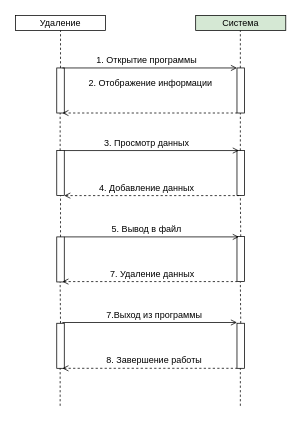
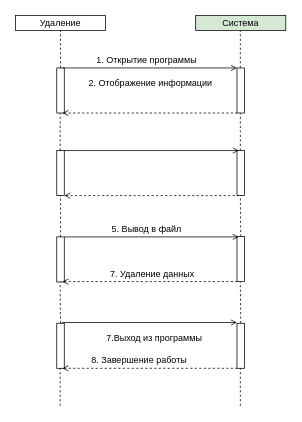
  <mxCell id="0" />
  <mxCell id="1" parent="0" />
  <mxCell id="2" value="" style="rounded=0;whiteSpace=wrap;html=1;" vertex="1" parent="1"><mxGeometry x="75" y="90" width="10" height="60" as="geometry" /></mxCell>
  <mxCell id="3" value="Система" style="rounded=0;whiteSpace=wrap;html=1;fillColor=#d5e8d4;" vertex="1" parent="1"><mxGeometry x="260" y="20" width="120" height="20" as="geometry" /></mxCell>
  <mxCell id="4" value="Удаление" style="rounded=0;whiteSpace=wrap;html=1;" vertex="1" parent="1"><mxGeometry x="20" y="20" width="120" height="20" as="geometry" /></mxCell>
  <mxCell id="5" value="" style="rounded=0;whiteSpace=wrap;html=1;" vertex="1" parent="1"><mxGeometry x="315" y="90" width="10" height="60" as="geometry" /></mxCell>
  <mxCell id="6" value="" style="rounded=0;whiteSpace=wrap;html=1;" vertex="1" parent="1"><mxGeometry x="75" y="200" width="10" height="60" as="geometry" /></mxCell>
  <mxCell id="7" value="" style="rounded=0;whiteSpace=wrap;html=1;" vertex="1" parent="1"><mxGeometry x="315" y="200" width="10" height="60" as="geometry" /></mxCell>
  <mxCell id="8" value="" style="rounded=0;whiteSpace=wrap;html=1;" vertex="1" parent="1"><mxGeometry x="75" y="315" width="10" height="60" as="geometry" /></mxCell>
  <mxCell id="9" value="" style="rounded=0;whiteSpace=wrap;html=1;" vertex="1" parent="1"><mxGeometry x="315" y="314.5" width="10" height="60" as="geometry" /></mxCell>
  <mxCell id="10" value="" style="rounded=0;whiteSpace=wrap;html=1;" vertex="1" parent="1"><mxGeometry x="75" y="430" width="10" height="60" as="geometry" /></mxCell>
  <mxCell id="11" value="" style="rounded=0;whiteSpace=wrap;html=1;" vertex="1" parent="1"><mxGeometry x="315" y="430" width="10" height="60" as="geometry" /></mxCell>
  <mxCell id="12" value="" style="endArrow=open;html=1;entryX=0;entryY=0;entryDx=0;entryDy=0;exitX=0.75;exitY=0;exitDx=0;exitDy=0;endFill=0;" edge="1" parent="1" source="2" target="5"><mxGeometry width="50" height="50" relative="1" as="geometry"><mxPoint x="130" y="230" as="sourcePoint" /><mxPoint x="180" y="180" as="targetPoint" /></mxGeometry></mxCell>
  <mxCell id="13" value="" style="endArrow=none;dashed=1;html=1;exitX=0.75;exitY=1;exitDx=0;exitDy=0;entryX=0;entryY=1;entryDx=0;entryDy=0;startArrow=open;startFill=0;" edge="1" parent="1" source="2" target="5"><mxGeometry width="50" height="50" relative="1" as="geometry"><mxPoint x="130" y="230" as="sourcePoint" /><mxPoint x="180" y="180" as="targetPoint" /></mxGeometry></mxCell>
  <mxCell id="14" value="" style="endArrow=open;html=1;entryX=0;entryY=0;entryDx=0;entryDy=0;exitX=0.75;exitY=0;exitDx=0;exitDy=0;endFill=0;" edge="1" parent="1"><mxGeometry width="50" height="50" relative="1" as="geometry"><mxPoint x="82.5" y="429" as="sourcePoint" /><mxPoint x="315" y="429" as="targetPoint" /></mxGeometry></mxCell>
  <mxCell id="15" value="" style="endArrow=open;html=1;entryX=0;entryY=0;entryDx=0;entryDy=0;exitX=0.75;exitY=0;exitDx=0;exitDy=0;endFill=0;" edge="1" parent="1"><mxGeometry width="50" height="50" relative="1" as="geometry"><mxPoint x="85" y="315" as="sourcePoint" /><mxPoint x="317.5" y="315" as="targetPoint" /></mxGeometry></mxCell>
  <mxCell id="16" value="" style="endArrow=open;html=1;entryX=0;entryY=0;entryDx=0;entryDy=0;exitX=0.75;exitY=0;exitDx=0;exitDy=0;endFill=0;" edge="1" parent="1"><mxGeometry width="50" height="50" relative="1" as="geometry"><mxPoint x="85" y="200" as="sourcePoint" /><mxPoint x="317.5" y="200" as="targetPoint" /></mxGeometry></mxCell>
  <mxCell id="17" value="" style="endArrow=none;dashed=1;html=1;exitX=0.75;exitY=1;exitDx=0;exitDy=0;entryX=0;entryY=1;entryDx=0;entryDy=0;startArrow=open;startFill=0;" edge="1" parent="1"><mxGeometry width="50" height="50" relative="1" as="geometry"><mxPoint x="85" y="260" as="sourcePoint" /><mxPoint x="317.5" y="260" as="targetPoint" /></mxGeometry></mxCell>
  <mxCell id="18" value="" style="endArrow=none;dashed=1;html=1;exitX=0.75;exitY=1;exitDx=0;exitDy=0;entryX=0;entryY=1;entryDx=0;entryDy=0;startArrow=open;startFill=0;" edge="1" parent="1"><mxGeometry width="50" height="50" relative="1" as="geometry"><mxPoint x="82.5" y="374.5" as="sourcePoint" /><mxPoint x="315" y="374.5" as="targetPoint" /></mxGeometry></mxCell>
  <mxCell id="19" value="" style="endArrow=none;dashed=1;html=1;exitX=0.75;exitY=1;exitDx=0;exitDy=0;entryX=0;entryY=1;entryDx=0;entryDy=0;startArrow=open;startFill=0;" edge="1" parent="1"><mxGeometry width="50" height="50" relative="1" as="geometry"><mxPoint x="82.5" y="490" as="sourcePoint" /><mxPoint x="315" y="490" as="targetPoint" /></mxGeometry></mxCell>
  <mxCell id="20" value="" style="endArrow=none;dashed=1;html=1;entryX=0.5;entryY=1;entryDx=0;entryDy=0;exitX=0.5;exitY=0;exitDx=0;exitDy=0;" edge="1" parent="1" source="2" target="4"><mxGeometry width="50" height="50" relative="1" as="geometry"><mxPoint x="130" y="230" as="sourcePoint" /><mxPoint x="180" y="180" as="targetPoint" /></mxGeometry></mxCell>
  <mxCell id="21" value="" style="endArrow=none;dashed=1;html=1;entryX=0.5;entryY=1;entryDx=0;entryDy=0;exitX=0.5;exitY=0;exitDx=0;exitDy=0;" edge="1" parent="1"><mxGeometry width="50" height="50" relative="1" as="geometry"><mxPoint x="319.5" y="90" as="sourcePoint" /><mxPoint x="319.5" y="40" as="targetPoint" /></mxGeometry></mxCell>
  <mxCell id="22" value="" style="endArrow=none;dashed=1;html=1;entryX=0.5;entryY=1;entryDx=0;entryDy=0;exitX=0.5;exitY=0;exitDx=0;exitDy=0;" edge="1" parent="1"><mxGeometry width="50" height="50" relative="1" as="geometry"><mxPoint x="79.5" y="200" as="sourcePoint" /><mxPoint x="79.5" y="150" as="targetPoint" /></mxGeometry></mxCell>
  <mxCell id="23" value="" style="endArrow=none;dashed=1;html=1;entryX=0.5;entryY=1;entryDx=0;entryDy=0;exitX=0.5;exitY=0;exitDx=0;exitDy=0;" edge="1" parent="1"><mxGeometry width="50" height="50" relative="1" as="geometry"><mxPoint x="319.5" y="200" as="sourcePoint" /><mxPoint x="319.5" y="150" as="targetPoint" /></mxGeometry></mxCell>
  <mxCell id="24" value="" style="endArrow=none;dashed=1;html=1;entryX=0.5;entryY=1;entryDx=0;entryDy=0;" edge="1" parent="1" target="6"><mxGeometry width="50" height="50" relative="1" as="geometry"><mxPoint x="80" y="315" as="sourcePoint" /><mxPoint x="79.5" y="265" as="targetPoint" /></mxGeometry></mxCell>
  <mxCell id="25" value="" style="endArrow=none;dashed=1;html=1;entryX=0.5;entryY=1;entryDx=0;entryDy=0;exitX=0.5;exitY=0;exitDx=0;exitDy=0;" edge="1" parent="1" source="9"><mxGeometry width="50" height="50" relative="1" as="geometry"><mxPoint x="319.5" y="310" as="sourcePoint" /><mxPoint x="319.5" y="260" as="targetPoint" /></mxGeometry></mxCell>
  <mxCell id="26" value="" style="endArrow=none;dashed=1;html=1;entryX=0.5;entryY=1;entryDx=0;entryDy=0;exitX=0.5;exitY=0;exitDx=0;exitDy=0;" edge="1" parent="1" source="10"><mxGeometry width="50" height="50" relative="1" as="geometry"><mxPoint x="79.5" y="425" as="sourcePoint" /><mxPoint x="79.5" y="375" as="targetPoint" /></mxGeometry></mxCell>
  <mxCell id="27" value="" style="endArrow=none;dashed=1;html=1;entryX=0.5;entryY=1;entryDx=0;entryDy=0;exitX=0.5;exitY=0;exitDx=0;exitDy=0;" edge="1" parent="1" source="11"><mxGeometry width="50" height="50" relative="1" as="geometry"><mxPoint x="319.5" y="425" as="sourcePoint" /><mxPoint x="319.5" y="375" as="targetPoint" /></mxGeometry></mxCell>
  <mxCell id="28" value="" style="endArrow=none;dashed=1;html=1;entryX=0.5;entryY=1;entryDx=0;entryDy=0;exitX=0.5;exitY=0;exitDx=0;exitDy=0;" edge="1" parent="1"><mxGeometry width="50" height="50" relative="1" as="geometry"><mxPoint x="79.5" y="540" as="sourcePoint" /><mxPoint x="79.5" y="490" as="targetPoint" /></mxGeometry></mxCell>
  <mxCell id="29" value="" style="endArrow=none;dashed=1;html=1;entryX=0.5;entryY=1;entryDx=0;entryDy=0;exitX=0.5;exitY=0;exitDx=0;exitDy=0;" edge="1" parent="1"><mxGeometry width="50" height="50" relative="1" as="geometry"><mxPoint x="319.5" y="540" as="sourcePoint" /><mxPoint x="319.5" y="490" as="targetPoint" /></mxGeometry></mxCell>
  <mxCell id="30" value="1. Открытие программы" style="text;html=1;strokeColor=none;fillColor=none;align=center;verticalAlign=middle;whiteSpace=wrap;rounded=0;" vertex="1" parent="1"><mxGeometry x="110" y="70" width="170" height="20" as="geometry" /></mxCell>
  <mxCell id="31" value="2. Отображение информации" style="text;html=1;strokeColor=none;fillColor=none;align=center;verticalAlign=middle;whiteSpace=wrap;rounded=0;" vertex="1" parent="1"><mxGeometry x="115" y="100" width="170" height="20" as="geometry" /></mxCell>
- <mxCell id="32" value="3. Просмотр данных" style="text;html=1;strokeColor=none;fillColor=none;align=center;verticalAlign=middle;whiteSpace=wrap;rounded=0;" vertex="1" parent="1"><mxGeometry x="130" y="180" width="130" height="20" as="geometry" /></mxCell>
- <mxCell id="33" value="4. Добавление данных" style="text;html=1;strokeColor=none;fillColor=none;align=center;verticalAlign=middle;whiteSpace=wrap;rounded=0;" vertex="1" parent="1"><mxGeometry x="120" y="240" width="150" height="20" as="geometry" /></mxCell>
  <mxCell id="34" value="5. Вывод в файл" style="text;html=1;strokeColor=none;fillColor=none;align=center;verticalAlign=middle;whiteSpace=wrap;rounded=0;" vertex="1" parent="1"><mxGeometry x="130" y="295" width="130" height="20" as="geometry" /></mxCell>
  <mxCell id="35" value="7. Удаление данных" style="text;html=1;strokeColor=none;fillColor=none;align=center;verticalAlign=middle;whiteSpace=wrap;rounded=0;" vertex="1" parent="1"><mxGeometry x="125" y="354.5" width="155" height="20" as="geometry" /></mxCell>
- <mxCell id="36" value="7.Выход из программы" style="text;html=1;strokeColor=none;fillColor=none;align=center;verticalAlign=middle;whiteSpace=wrap;rounded=0;" vertex="1" parent="1"><mxGeometry x="125" y="410" width="160" height="20" as="geometry" /></mxCell>
- <mxCell id="37" value="8. Завершение работы" style="text;html=1;strokeColor=none;fillColor=none;align=center;verticalAlign=middle;whiteSpace=wrap;rounded=0;" vertex="1" parent="1"><mxGeometry x="125" y="470" width="160" height="20" as="geometry" /></mxCell>
+ <mxCell id="36" value="7.Выход из программы" style="text;html=1;strokeColor=none;fillColor=none;align=center;verticalAlign=middle;whiteSpace=wrap;rounded=0;" vertex="1" parent="1"><mxGeometry x="125" y="440" width="160" height="20" as="geometry" /></mxCell>
+ <mxCell id="37" value="8. Завершение работы" style="text;html=1;strokeColor=none;fillColor=none;align=center;verticalAlign=middle;whiteSpace=wrap;rounded=0;" vertex="1" parent="1"><mxGeometry x="105" y="470" width="160" height="20" as="geometry" /></mxCell>
